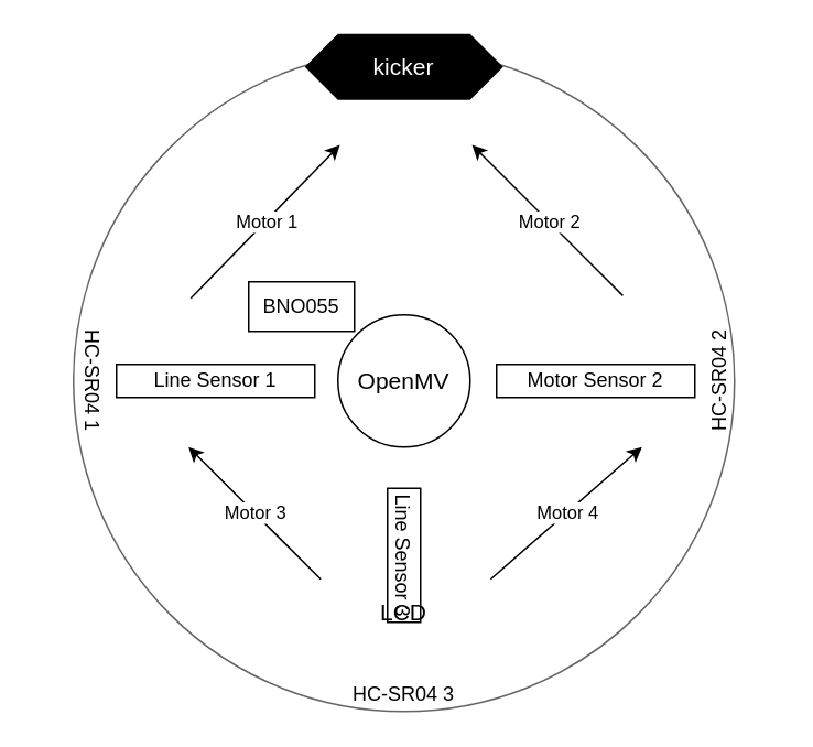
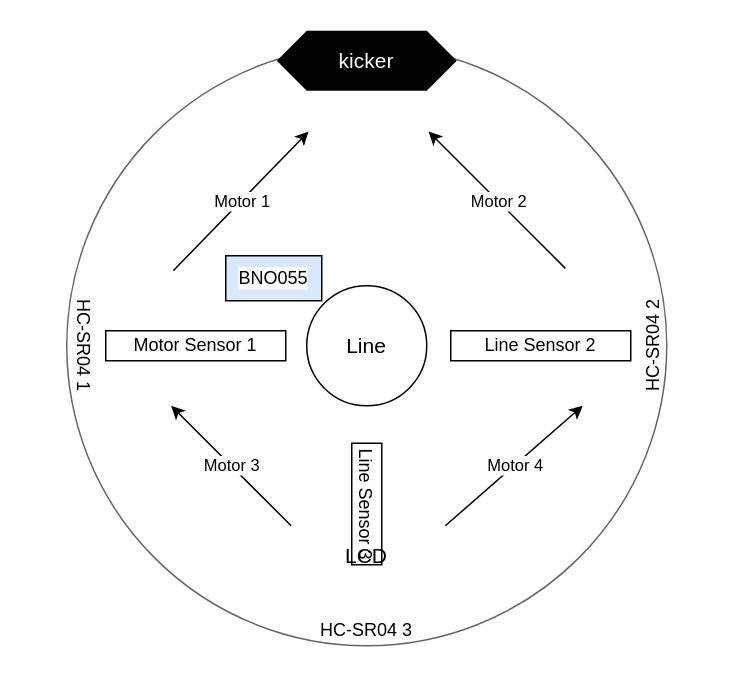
  <mxCell id="0" />
  <mxCell id="1" parent="0" />
  <mxCell id="2" value="" style="ellipse;whiteSpace=wrap;html=1;aspect=fixed;strokeColor=#666666;fontColor=#333333;fillColor=#FFFFFF;" parent="1" vertex="1"><mxGeometry x="44" y="30" width="400" height="400" as="geometry" /></mxCell>
  <mxCell id="3" value="" style="endArrow=classic;html=1;strokeColor=#000000;fontFamily=Helvetica;fontSize=14;fontColor=#000066;entryX=0.403;entryY=0.143;entryDx=0;entryDy=0;entryPerimeter=0;" parent="1" target="2" edge="1"><mxGeometry relative="1" as="geometry"><mxPoint x="115" y="180" as="sourcePoint" /><mxPoint x="205" y="210" as="targetPoint" /></mxGeometry></mxCell>
  <mxCell id="4" value="Motor 1" style="edgeLabel;resizable=0;html=1;align=center;verticalAlign=middle;labelBackgroundColor=#ffffff;fontColor=#000000;" parent="3" connectable="0" vertex="1"><mxGeometry relative="1" as="geometry" /></mxCell>
  <mxCell id="5" value="" style="endArrow=classic;html=1;strokeColor=#000000;fontFamily=Helvetica;fontSize=14;fontColor=#000066;entryX=0.603;entryY=0.143;entryDx=0;entryDy=0;entryPerimeter=0;exitX=0.831;exitY=0.371;exitDx=0;exitDy=0;exitPerimeter=0;" parent="1" source="2" target="2" edge="1"><mxGeometry relative="1" as="geometry"><mxPoint x="275" y="230" as="sourcePoint" /><mxPoint x="375" y="230" as="targetPoint" /></mxGeometry></mxCell>
  <mxCell id="6" value="Motor&amp;nbsp;2" style="edgeLabel;resizable=0;html=1;align=center;verticalAlign=middle;labelBackgroundColor=#ffffff;fontColor=#000000;" parent="5" connectable="0" vertex="1"><mxGeometry relative="1" as="geometry" /></mxCell>
  <mxCell id="7" value="" style="endArrow=classic;html=1;strokeColor=#000000;fontFamily=Helvetica;fontSize=14;fontColor=#000066;entryX=0.174;entryY=0.6;entryDx=0;entryDy=0;entryPerimeter=0;exitX=0.374;exitY=0.8;exitDx=0;exitDy=0;exitPerimeter=0;" parent="1" source="2" target="2" edge="1"><mxGeometry relative="1" as="geometry"><mxPoint x="165" y="360" as="sourcePoint" /><mxPoint x="265" y="240" as="targetPoint" /></mxGeometry></mxCell>
  <mxCell id="8" value="Motor 3" style="edgeLabel;resizable=0;html=1;align=center;verticalAlign=middle;labelBackgroundColor=#ffffff;fontColor=#000000;" parent="7" connectable="0" vertex="1"><mxGeometry relative="1" as="geometry" /></mxCell>
  <mxCell id="9" value="" style="endArrow=classic;html=1;strokeColor=#000000;fontFamily=Helvetica;fontSize=14;fontColor=#000066;exitX=0.631;exitY=0.8;exitDx=0;exitDy=0;exitPerimeter=0;entryX=0.86;entryY=0.6;entryDx=0;entryDy=0;entryPerimeter=0;" parent="1" source="2" target="2" edge="1"><mxGeometry relative="1" as="geometry"><mxPoint x="165" y="240" as="sourcePoint" /><mxPoint x="265" y="240" as="targetPoint" /></mxGeometry></mxCell>
  <mxCell id="10" value="Motor 4" style="edgeLabel;resizable=0;html=1;align=center;verticalAlign=middle;labelBackgroundColor=#ffffff;fontColor=#000000;" parent="9" connectable="0" vertex="1"><mxGeometry relative="1" as="geometry" /></mxCell>
  <mxCell id="11" value="LCD" style="text;html=1;strokeColor=none;fillColor=none;align=center;verticalAlign=middle;whiteSpace=wrap;rounded=0;labelBackgroundColor=#ffffff;fontFamily=Helvetica;fontSize=14;fontColor=#000000;" parent="1" vertex="1"><mxGeometry x="217" y="360" width="54" height="20" as="geometry" /></mxCell>
  <mxCell id="12" value="kicker" style="shape=hexagon;perimeter=hexagonPerimeter2;whiteSpace=wrap;html=1;fixedSize=1;labelBackgroundColor=none;fontFamily=Helvetica;fontSize=14;fontColor=#FFFFFF;strokeColor=none;fillColor=#000000;" parent="1" vertex="1"><mxGeometry x="184" y="20" width="120" height="40" as="geometry" /></mxCell>
- <mxCell id="13" value="OpenMV" style="ellipse;whiteSpace=wrap;html=1;aspect=fixed;labelBackgroundColor=none;fontFamily=Helvetica;fontSize=14;fillColor=#FFFFFF;strokeColor=#000000;fontColor=#000000;" parent="1" vertex="1"><mxGeometry x="204" y="190" width="80" height="80" as="geometry" /></mxCell>
- <mxCell id="14" value="BNO055" style="rounded=0;whiteSpace=wrap;html=1;labelBackgroundColor=#ffffff;fillColor=#FFFFFF;fontColor=#000000;strokeColor=#000000;" parent="1" vertex="1"><mxGeometry x="150" y="170" width="64" height="30" as="geometry" /></mxCell>
+ <mxCell id="13" value="Line" style="ellipse;whiteSpace=wrap;html=1;aspect=fixed;labelBackgroundColor=none;fontFamily=Helvetica;fontSize=14;fillColor=#FFFFFF;strokeColor=#000000;fontColor=#000000;" parent="1" vertex="1"><mxGeometry x="204" y="190" width="80" height="80" as="geometry" /></mxCell>
+ <mxCell id="14" value="BNO055" style="rounded=0;whiteSpace=wrap;html=1;labelBackgroundColor=#ffffff;fillColor=#dae8fc;fontColor=#000000;strokeColor=#000000;" parent="1" vertex="1"><mxGeometry x="150" y="170" width="64" height="30" as="geometry" /></mxCell>
  <mxCell id="15" value="HC-SR04 1" style="text;html=1;strokeColor=none;fillColor=none;align=center;verticalAlign=middle;whiteSpace=wrap;rounded=0;labelBackgroundColor=none;fontColor=#000000;rotation=90;" parent="1" vertex="1"><mxGeometry x="20" y="220" width="70" height="20" as="geometry" /></mxCell>
  <mxCell id="16" value="HC-SR04 2" style="text;html=1;strokeColor=none;fillColor=none;align=center;verticalAlign=middle;whiteSpace=wrap;rounded=0;labelBackgroundColor=none;fontColor=#000000;rotation=270;" parent="1" vertex="1"><mxGeometry x="400" y="220" width="70" height="20" as="geometry" /></mxCell>
  <mxCell id="17" value="HC-SR04 3" style="text;html=1;strokeColor=none;fillColor=none;align=center;verticalAlign=middle;whiteSpace=wrap;rounded=0;labelBackgroundColor=none;fontColor=#000000;rotation=0;" parent="1" vertex="1"><mxGeometry x="209" y="410" width="70" height="20" as="geometry" /></mxCell>
- <mxCell id="18" value="Motor Sensor 2" style="text;html=1;fillColor=none;align=center;verticalAlign=middle;whiteSpace=wrap;rounded=0;fontColor=#000000;strokeColor=#000000;" parent="1" vertex="1"><mxGeometry x="300" y="220" width="120" height="20" as="geometry" /></mxCell>
+ <mxCell id="18" value="Line Sensor 2" style="text;html=1;fillColor=none;align=center;verticalAlign=middle;whiteSpace=wrap;rounded=0;fontColor=#000000;strokeColor=#000000;" parent="1" vertex="1"><mxGeometry x="300" y="220" width="120" height="20" as="geometry" /></mxCell>
  <mxCell id="19" style="edgeStyle=orthogonalEdgeStyle;rounded=0;orthogonalLoop=1;jettySize=auto;html=1;exitX=0.5;exitY=1;exitDx=0;exitDy=0;fontColor=#000000;" parent="1" source="18" target="18" edge="1"><mxGeometry relative="1" as="geometry" /></mxCell>
- <mxCell id="20" value="Line Sensor 1" style="text;html=1;fillColor=none;align=center;verticalAlign=middle;whiteSpace=wrap;rounded=0;fontColor=#000000;strokeColor=#000000;" parent="1" vertex="1"><mxGeometry x="70" y="220" width="120" height="20" as="geometry" /></mxCell>
+ <mxCell id="20" value="Motor Sensor 1" style="text;html=1;fillColor=none;align=center;verticalAlign=middle;whiteSpace=wrap;rounded=0;fontColor=#000000;strokeColor=#000000;" parent="1" vertex="1"><mxGeometry x="70" y="220" width="120" height="20" as="geometry" /></mxCell>
  <mxCell id="21" value="Line Sensor 3" style="text;html=1;fillColor=none;align=center;verticalAlign=middle;whiteSpace=wrap;rounded=0;labelBackgroundColor=none;fontColor=#000000;rotation=90;strokeColor=#000000;" parent="1" vertex="1"><mxGeometry x="203.5" y="325.5" width="81" height="20" as="geometry" /></mxCell>
